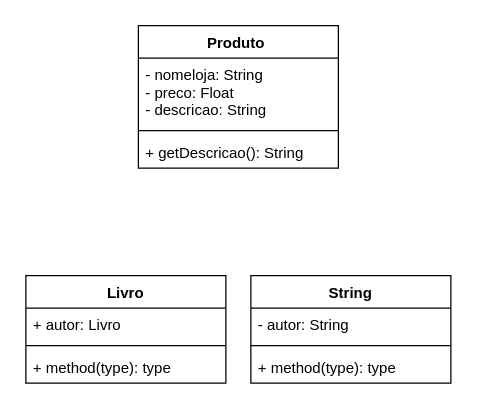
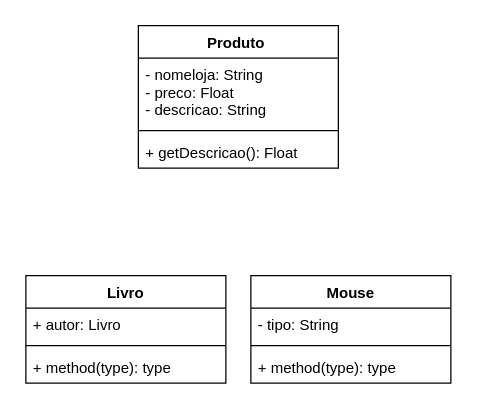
  <mxCell id="0" />
  <mxCell id="1" parent="0" />
  <mxCell id="2" value="Produto " style="swimlane;fontStyle=1;align=center;verticalAlign=top;childLayout=stackLayout;horizontal=1;startSize=26;horizontalStack=0;resizeParent=1;resizeParentMax=0;resizeLast=0;collapsible=1;marginBottom=0;" vertex="1" parent="1"><mxGeometry x="110" y="20" width="160" height="114" as="geometry" /></mxCell>
  <mxCell id="3" value="- nomeloja: String&#10;- preco: Float&#10;- descricao: String" style="text;strokeColor=none;fillColor=none;align=left;verticalAlign=top;spacingLeft=4;spacingRight=4;overflow=hidden;rotatable=0;points=[[0,0.5],[1,0.5]];portConstraint=eastwest;" vertex="1" parent="2"><mxGeometry y="26" width="160" height="54" as="geometry" /></mxCell>
  <mxCell id="4" value="" style="line;strokeWidth=1;fillColor=none;align=left;verticalAlign=middle;spacingTop=-1;spacingLeft=3;spacingRight=3;rotatable=0;labelPosition=right;points=[];portConstraint=eastwest;" vertex="1" parent="2"><mxGeometry y="80" width="160" height="8" as="geometry" /></mxCell>
- <mxCell id="5" value="+ getDescricao(): String" style="text;strokeColor=none;fillColor=none;align=left;verticalAlign=top;spacingLeft=4;spacingRight=4;overflow=hidden;rotatable=0;points=[[0,0.5],[1,0.5]];portConstraint=eastwest;" vertex="1" parent="2"><mxGeometry y="88" width="160" height="26" as="geometry" /></mxCell>
- <mxCell id="6" value="String" style="swimlane;fontStyle=1;align=center;verticalAlign=top;childLayout=stackLayout;horizontal=1;startSize=26;horizontalStack=0;resizeParent=1;resizeParentMax=0;resizeLast=0;collapsible=1;marginBottom=0;" vertex="1" parent="1"><mxGeometry x="200" y="220" width="160" height="86" as="geometry" /></mxCell>
- <mxCell id="7" value="- autor: String" style="text;strokeColor=none;fillColor=none;align=left;verticalAlign=top;spacingLeft=4;spacingRight=4;overflow=hidden;rotatable=0;points=[[0,0.5],[1,0.5]];portConstraint=eastwest;" vertex="1" parent="6"><mxGeometry y="26" width="160" height="26" as="geometry" /></mxCell>
+ <mxCell id="5" value="+ getDescricao(): Float" style="text;strokeColor=none;fillColor=none;align=left;verticalAlign=top;spacingLeft=4;spacingRight=4;overflow=hidden;rotatable=0;points=[[0,0.5],[1,0.5]];portConstraint=eastwest;" vertex="1" parent="2"><mxGeometry y="88" width="160" height="26" as="geometry" /></mxCell>
+ <mxCell id="6" value="Mouse" style="swimlane;fontStyle=1;align=center;verticalAlign=top;childLayout=stackLayout;horizontal=1;startSize=26;horizontalStack=0;resizeParent=1;resizeParentMax=0;resizeLast=0;collapsible=1;marginBottom=0;" vertex="1" parent="1"><mxGeometry x="200" y="220" width="160" height="86" as="geometry" /></mxCell>
+ <mxCell id="7" value="- tipo: String" style="text;strokeColor=none;fillColor=none;align=left;verticalAlign=top;spacingLeft=4;spacingRight=4;overflow=hidden;rotatable=0;points=[[0,0.5],[1,0.5]];portConstraint=eastwest;" vertex="1" parent="6"><mxGeometry y="26" width="160" height="26" as="geometry" /></mxCell>
  <mxCell id="8" value="" style="line;strokeWidth=1;fillColor=none;align=left;verticalAlign=middle;spacingTop=-1;spacingLeft=3;spacingRight=3;rotatable=0;labelPosition=right;points=[];portConstraint=eastwest;" vertex="1" parent="6"><mxGeometry y="52" width="160" height="8" as="geometry" /></mxCell>
  <mxCell id="9" value="+ method(type): type" style="text;strokeColor=none;fillColor=none;align=left;verticalAlign=top;spacingLeft=4;spacingRight=4;overflow=hidden;rotatable=0;points=[[0,0.5],[1,0.5]];portConstraint=eastwest;" vertex="1" parent="6"><mxGeometry y="60" width="160" height="26" as="geometry" /></mxCell>
  <mxCell id="10" value="Livro" style="swimlane;fontStyle=1;align=center;verticalAlign=top;childLayout=stackLayout;horizontal=1;startSize=26;horizontalStack=0;resizeParent=1;resizeParentMax=0;resizeLast=0;collapsible=1;marginBottom=0;" vertex="1" parent="1"><mxGeometry x="20" y="220" width="160" height="86" as="geometry" /></mxCell>
  <mxCell id="11" value="+ autor: Livro" style="text;strokeColor=none;fillColor=none;align=left;verticalAlign=top;spacingLeft=4;spacingRight=4;overflow=hidden;rotatable=0;points=[[0,0.5],[1,0.5]];portConstraint=eastwest;" vertex="1" parent="10"><mxGeometry y="26" width="160" height="26" as="geometry" /></mxCell>
  <mxCell id="12" value="" style="line;strokeWidth=1;fillColor=none;align=left;verticalAlign=middle;spacingTop=-1;spacingLeft=3;spacingRight=3;rotatable=0;labelPosition=right;points=[];portConstraint=eastwest;" vertex="1" parent="10"><mxGeometry y="52" width="160" height="8" as="geometry" /></mxCell>
  <mxCell id="13" value="+ method(type): type" style="text;strokeColor=none;fillColor=none;align=left;verticalAlign=top;spacingLeft=4;spacingRight=4;overflow=hidden;rotatable=0;points=[[0,0.5],[1,0.5]];portConstraint=eastwest;" vertex="1" parent="10"><mxGeometry y="60" width="160" height="26" as="geometry" /></mxCell>
